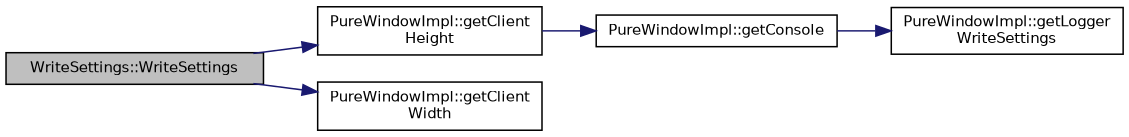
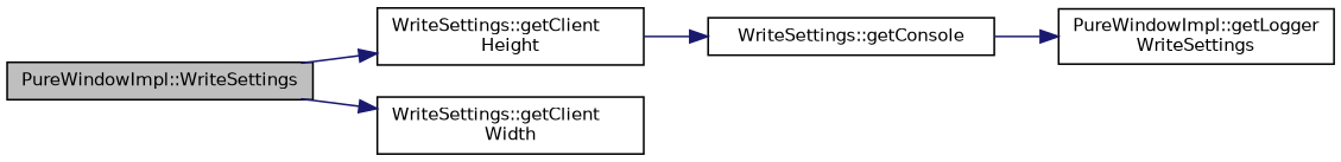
  digraph {
    rankdir=LR
    node [color=black fillcolor=white fontname=Helvetica fontsize=10 shape=record style=filled]
    edge [color=midnightblue fontname=Helvetica fontsize=10 labelfontname=Helvetica labelfontsize=10 style=solid]
-   n1 [fillcolor=grey75 fontcolor=black height=0.2 label="WriteSettings::WriteSettings" width=0.4]
-   n2 [height=0.2 label="PureWindowImpl::getClient\lHeight" width=0.4]
-   n3 [height=0.2 label="PureWindowImpl::getClient\lWidth" width=0.4]
-   n4 [height=0.2 label="PureWindowImpl::getConsole" width=0.4]
+   n1 [fillcolor=grey75 fontcolor=black height=0.2 label="PureWindowImpl::WriteSettings" width=0.4]
+   n2 [height=0.2 label="WriteSettings::getClient\lHeight" width=0.4]
+   n3 [height=0.2 label="WriteSettings::getClient\lWidth" width=0.4]
+   n4 [height=0.2 label="WriteSettings::getConsole" width=0.4]
    n5 [height=0.2 label="PureWindowImpl::getLogger\lWriteSettings" width=0.4]
    n1 -> n2
    n1 -> n3
    n2 -> n4
    n4 -> n5
  }
